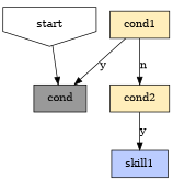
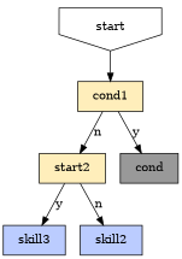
  digraph {
    concentrate=true
    fixedsize=true
    node [margin="0.25,0.125" shape=rect fillcolor="#FFEEBB" style=filled]
    start [shape=invhouse fillcolor="" style=""]
    cond1
-   cond2
+   cond2 [label=start2]
    n4 [fillcolor="#999999" label=cond]
-   skill1 [fillcolor="#BBCCFF"]
-   start -> n4
+   skill1 [fillcolor="#BBCCFF" label=skill3]
+   skill2 [fillcolor="#BBCCFF"]
+   start -> cond1
    cond1 -> cond2 [label=n]
    cond1 -> n4 [label=y]
    cond2 -> skill1 [label=y]
+   cond2 -> skill2 [label=n]
  }
